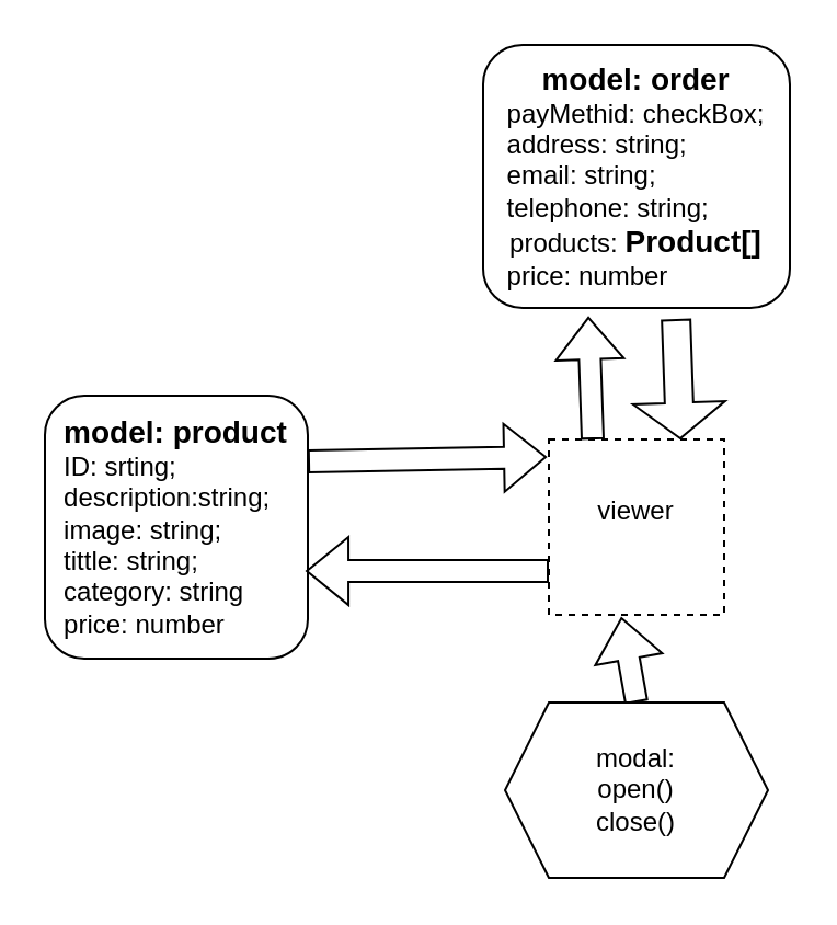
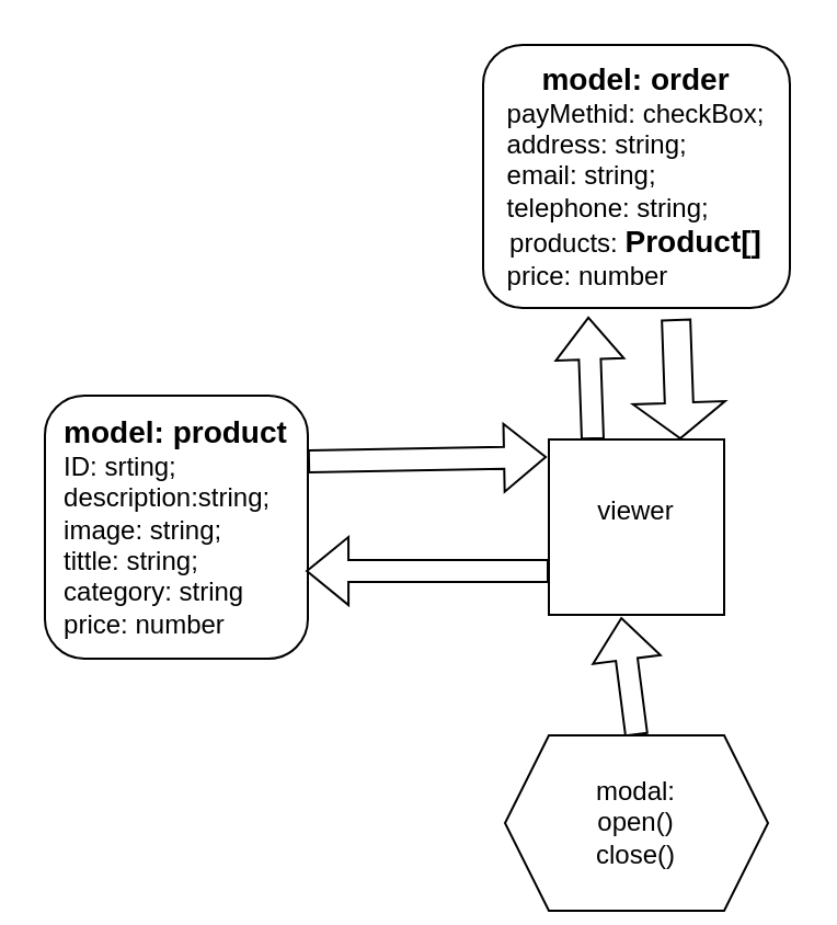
  <mxCell id="0" />
  <mxCell id="1" parent="0" />
  <mxCell id="2" value="&lt;div style=&quot;&quot;&gt;&lt;span style=&quot;background-color: transparent; color: light-dark(rgb(0, 0, 0), rgb(255, 255, 255));&quot;&gt;&lt;b style=&quot;&quot;&gt;&lt;font style=&quot;font-size: 14px;&quot;&gt;model: product&lt;/font&gt;&lt;/b&gt;&lt;/span&gt;&lt;/div&gt;&lt;div style=&quot;text-align: left;&quot;&gt;ID: srting;&lt;/div&gt;&lt;div style=&quot;text-align: left;&quot;&gt;description:string;&lt;/div&gt;&lt;div style=&quot;text-align: left;&quot;&gt;image: string;&lt;/div&gt;&lt;div style=&quot;text-align: left;&quot;&gt;tittle: string;&lt;/div&gt;&lt;div style=&quot;text-align: left;&quot;&gt;category: string&lt;/div&gt;&lt;div style=&quot;text-align: left;&quot;&gt;price: number&lt;/div&gt;" style="rounded=1;whiteSpace=wrap;html=1;" vertex="1" parent="1"><mxGeometry x="20" y="180" width="120" height="120" as="geometry" /></mxCell>
  <mxCell id="3" value="&lt;div&gt;&lt;span style=&quot;background-color: transparent; color: light-dark(rgb(0, 0, 0), rgb(255, 255, 255));&quot;&gt;&lt;b&gt;&lt;font style=&quot;font-size: 14px;&quot;&gt;model:&amp;nbsp;&lt;/font&gt;&lt;/b&gt;&lt;/span&gt;&lt;span style=&quot;background-color: transparent; font-size: 14px;&quot;&gt;&lt;b&gt;order&lt;/b&gt;&lt;/span&gt;&lt;/div&gt;&lt;div style=&quot;text-align: left;&quot;&gt;payMethid: checkBox;&lt;/div&gt;&lt;div style=&quot;text-align: left;&quot;&gt;address: string;&lt;/div&gt;&lt;div style=&quot;text-align: left;&quot;&gt;email: string;&lt;/div&gt;&lt;div style=&quot;text-align: left;&quot;&gt;telephone: string;&lt;/div&gt;&lt;div style=&quot;text-align: center;&quot;&gt;products: &lt;span style=&quot;font-size: 14px;&quot;&gt;&lt;b&gt;Product[]&lt;/b&gt;&lt;/span&gt;&lt;/div&gt;&lt;div style=&quot;text-align: left;&quot;&gt;price: number&lt;/div&gt;" style="rounded=1;whiteSpace=wrap;html=1;" vertex="1" parent="1"><mxGeometry x="220" y="20" width="140" height="120" as="geometry" /></mxCell>
  <mxCell id="4" style="edgeStyle=none;shape=flexArrow;rounded=0;orthogonalLoop=1;jettySize=auto;html=1;exitX=0.5;exitY=0;exitDx=0;exitDy=0;entryX=0.413;entryY=1.013;entryDx=0;entryDy=0;entryPerimeter=0;" edge="1" parent="1" source="6" target="5"><mxGeometry relative="1" as="geometry"><mxPoint x="350" y="290" as="targetPoint" /></mxGeometry></mxCell>
- <mxCell id="5" value="viewer&lt;div&gt;&lt;br&gt;&lt;/div&gt;" style="rounded=0;whiteSpace=wrap;html=1;dashed=1;" vertex="1" parent="1"><mxGeometry x="250" y="200" width="80" height="80" as="geometry" /></mxCell>
- <mxCell id="6" value="modal:&lt;div&gt;open()&lt;/div&gt;&lt;div&gt;close()&lt;/div&gt;" style="shape=hexagon;perimeter=hexagonPerimeter2;whiteSpace=wrap;html=1;fixedSize=1;" vertex="1" parent="1"><mxGeometry x="230" y="320" width="120" height="80" as="geometry" /></mxCell>
+ <mxCell id="5" value="viewer&lt;div&gt;&lt;br&gt;&lt;/div&gt;" style="rounded=0;whiteSpace=wrap;html=1;" vertex="1" parent="1"><mxGeometry x="250" y="200" width="80" height="80" as="geometry" /></mxCell>
+ <mxCell id="6" value="modal:&lt;div&gt;open()&lt;/div&gt;&lt;div&gt;close()&lt;/div&gt;" style="shape=hexagon;perimeter=hexagonPerimeter2;whiteSpace=wrap;html=1;fixedSize=1;" vertex="1" parent="1"><mxGeometry x="230" y="335" width="120" height="80" as="geometry" /></mxCell>
  <mxCell id="7" style="edgeStyle=none;shape=flexArrow;rounded=0;orthogonalLoop=1;jettySize=auto;html=1;exitX=1;exitY=0.25;exitDx=0;exitDy=0;entryX=-0.012;entryY=0.1;entryDx=0;entryDy=0;entryPerimeter=0;" edge="1" parent="1" source="2" target="5"><mxGeometry relative="1" as="geometry" /></mxCell>
  <mxCell id="8" style="edgeStyle=none;shape=flexArrow;rounded=0;orthogonalLoop=1;jettySize=auto;html=1;exitX=0;exitY=0.75;exitDx=0;exitDy=0;entryX=0.992;entryY=0.667;entryDx=0;entryDy=0;entryPerimeter=0;" edge="1" parent="1" source="5" target="2"><mxGeometry relative="1" as="geometry" /></mxCell>
  <mxCell id="9" style="edgeStyle=none;shape=flexArrow;rounded=0;orthogonalLoop=1;jettySize=auto;html=1;exitX=0.25;exitY=0;exitDx=0;exitDy=0;entryX=0.343;entryY=1.033;entryDx=0;entryDy=0;entryPerimeter=0;" edge="1" parent="1" source="5" target="3"><mxGeometry relative="1" as="geometry" /></mxCell>
  <mxCell id="10" style="edgeStyle=none;shape=flexArrow;rounded=0;orthogonalLoop=1;jettySize=auto;html=1;exitX=0.629;exitY=1.042;exitDx=0;exitDy=0;width=13;endSize=5.09;endWidth=28;exitPerimeter=0;entryX=0.75;entryY=0;entryDx=0;entryDy=0;" edge="1" parent="1" source="3" target="5"><mxGeometry relative="1" as="geometry"><mxPoint x="322" y="200" as="sourcePoint" /><mxPoint x="390" y="160" as="targetPoint" /></mxGeometry></mxCell>
